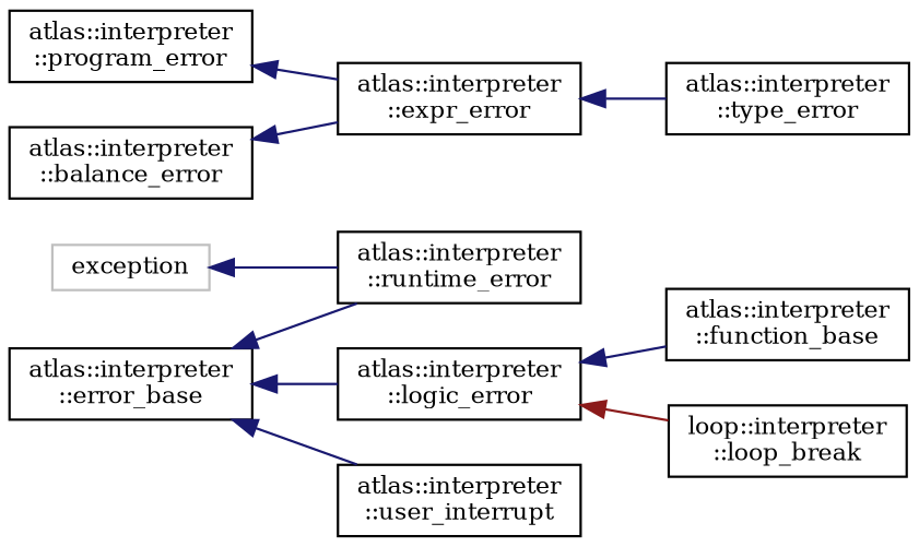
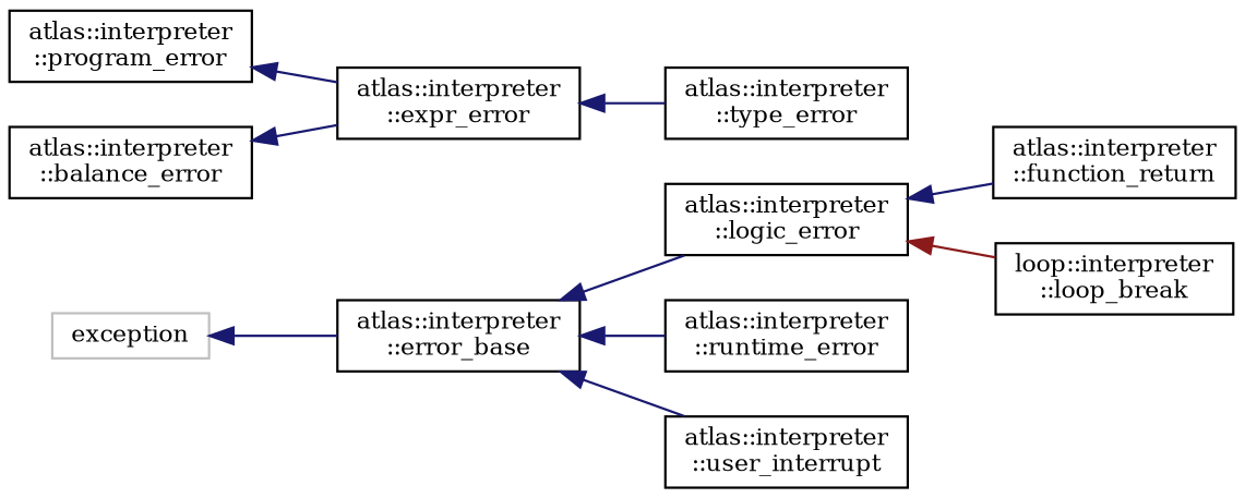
  digraph {
    fontname="DejaVu Serif"
    rankdir=LR
    node [color=black fillcolor=white fontname="DejaVu Serif" fontsize=10 shape=record style=filled]
    edge [color=midnightblue dir=back fontname="DejaVu Serif" fontsize=10 labelfontname=Helvetica labelfontsize=10 style=solid]
    n1 [color=grey75 height=0.2 label=exception width=0.4]
    n2 [height=0.2 label="atlas::interpreter\l::error_base" width=0.4]
    n3 [height=0.2 label="atlas::interpreter\l::logic_error" width=0.4]
    n4 [height=0.2 label="atlas::interpreter\l::runtime_error" width=0.4]
    n5 [height=0.2 label="atlas::interpreter\l::user_interrupt" width=0.4]
-   n6 [height=0.2 label="atlas::interpreter\l::function_base" width=0.4]
+   n6 [height=0.2 label="atlas::interpreter\l::function_return" width=0.4]
    n7 [height=0.2 label="loop::interpreter\l::loop_break" width=0.4]
    n8 [height=0.2 label="atlas::interpreter\l::program_error" width=0.4]
    n9 [height=0.2 label="atlas::interpreter\l::expr_error" width=0.4]
    n10 [height=0.2 label="atlas::interpreter\l::type_error" width=0.4]
    n11 [height=0.2 label="atlas::interpreter\l::balance_error" width=0.4]
-   n1 -> n4
+   n1 -> n2
    n2 -> n3
    n2 -> n4
    n2 -> n5
    n3 -> n6
    n3 -> n7 [color=firebrick4]
    n8 -> n9
    n9 -> n10
    n11 -> n9
  }
